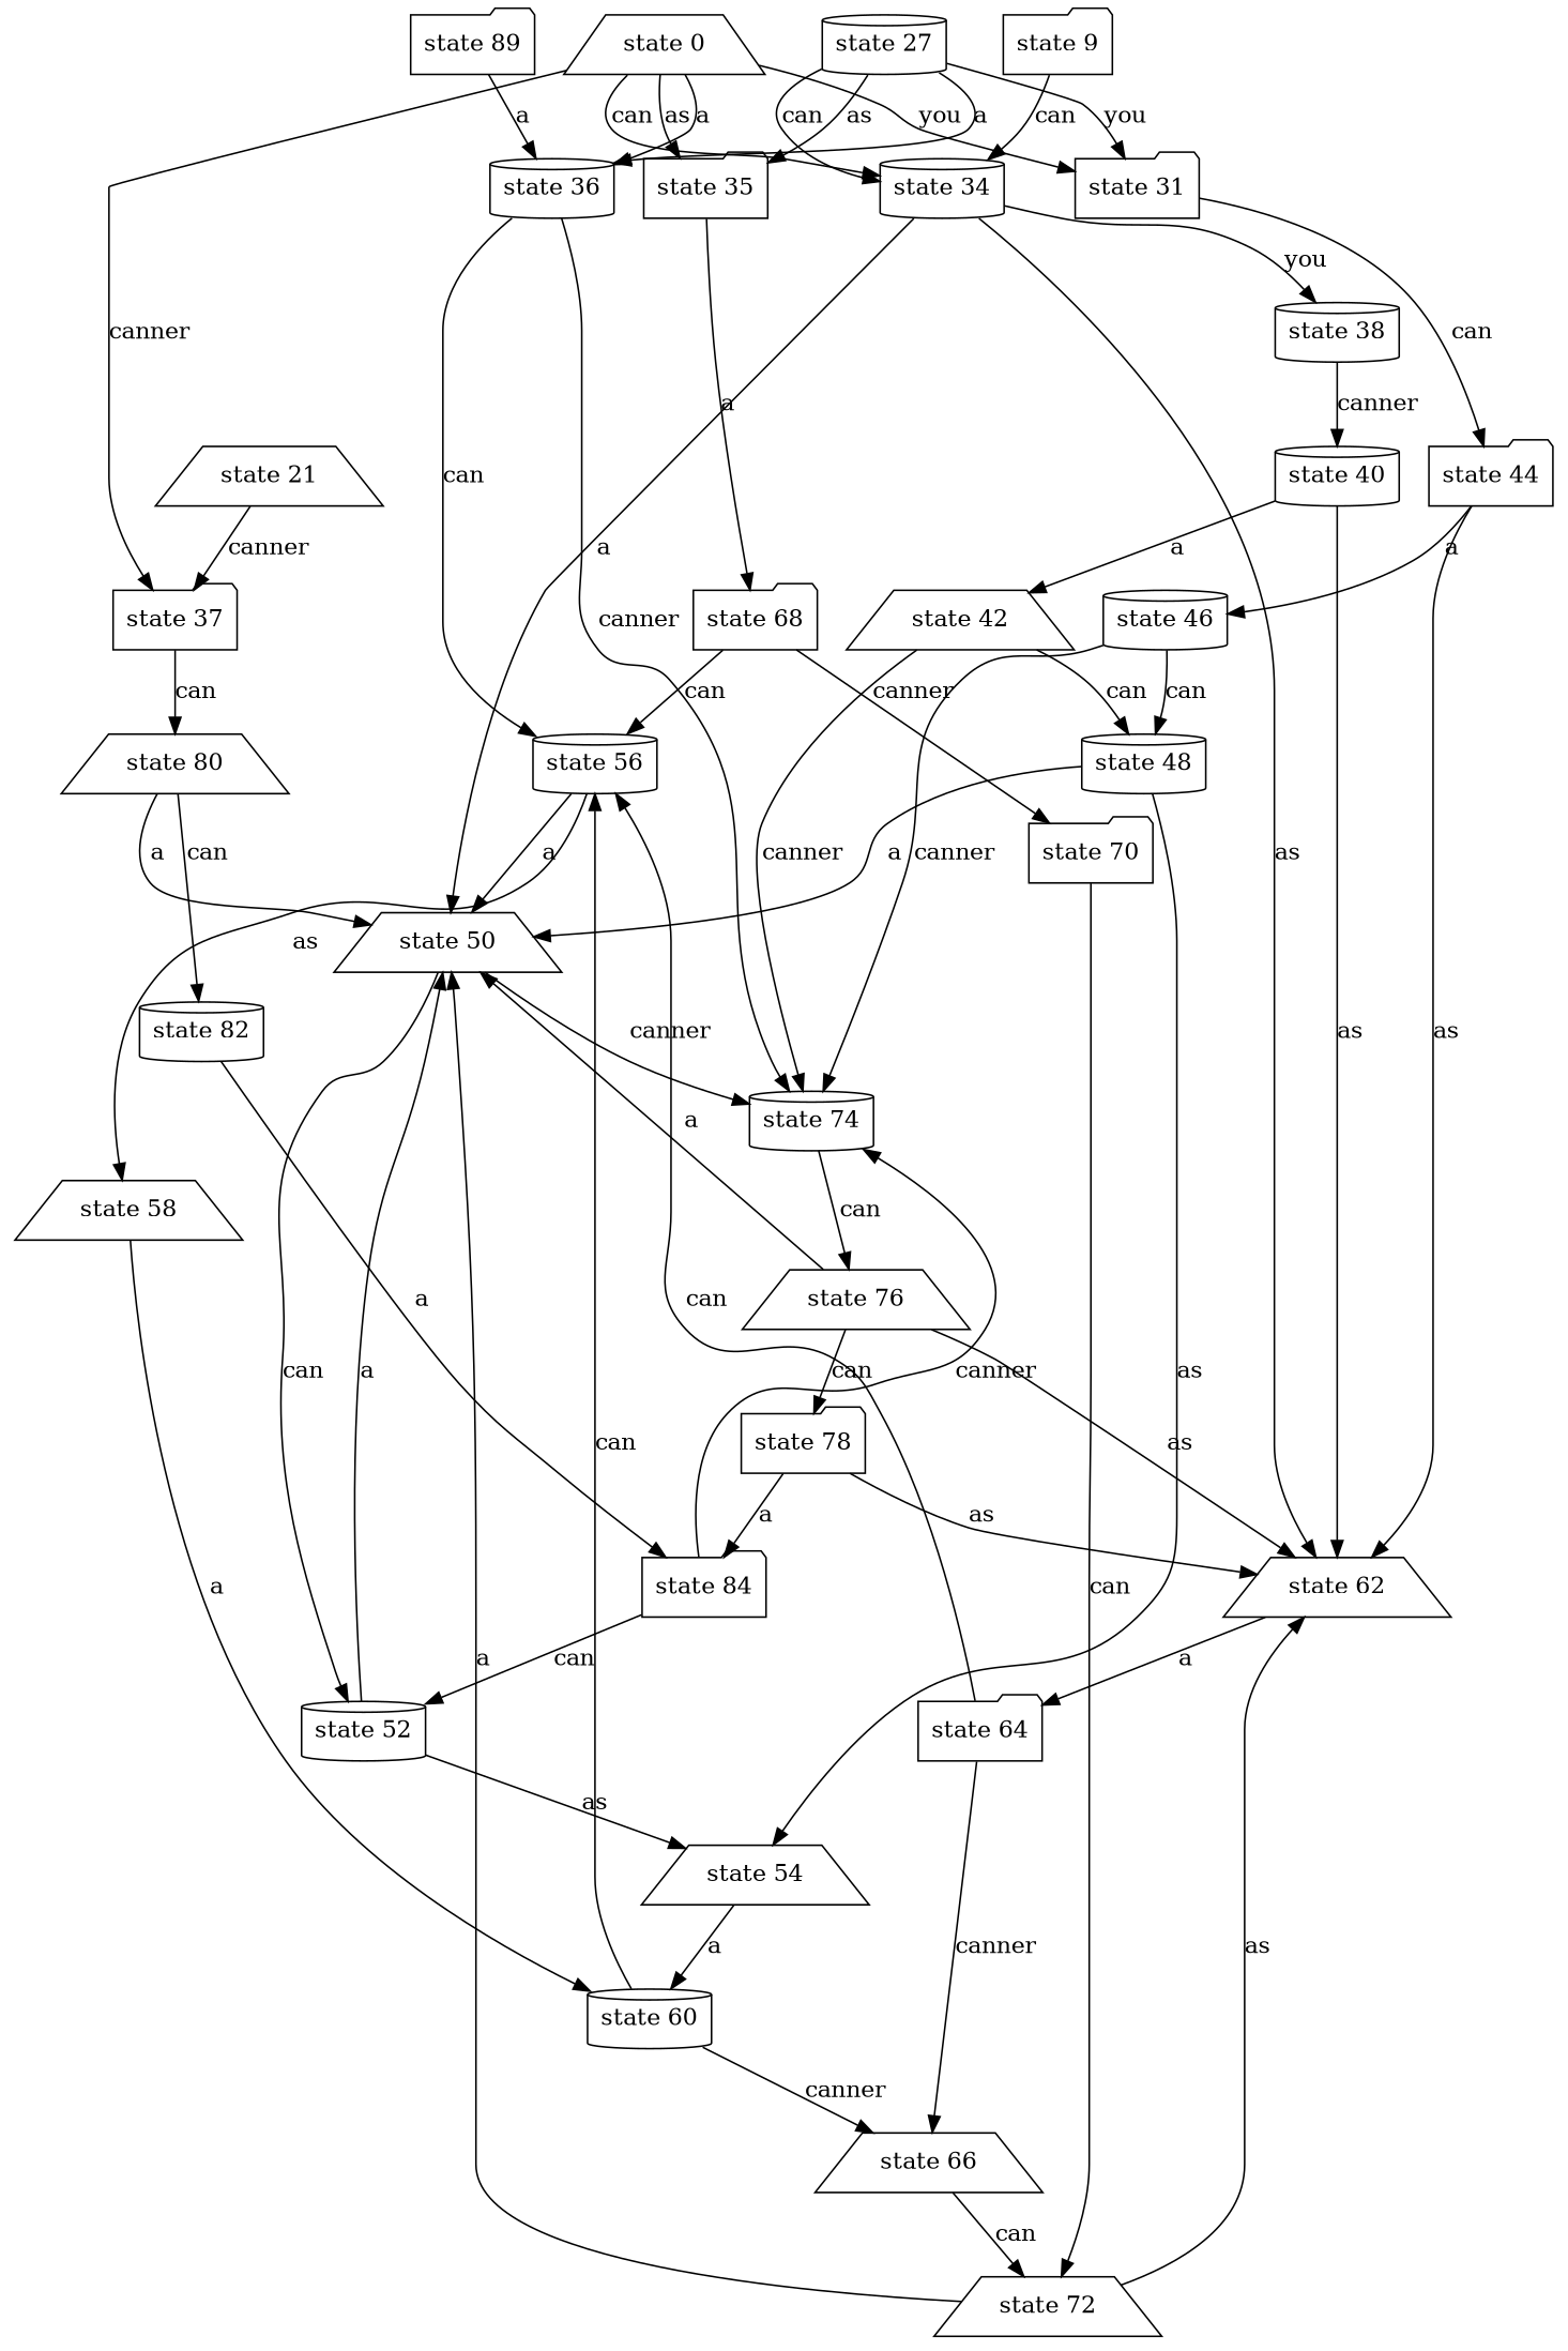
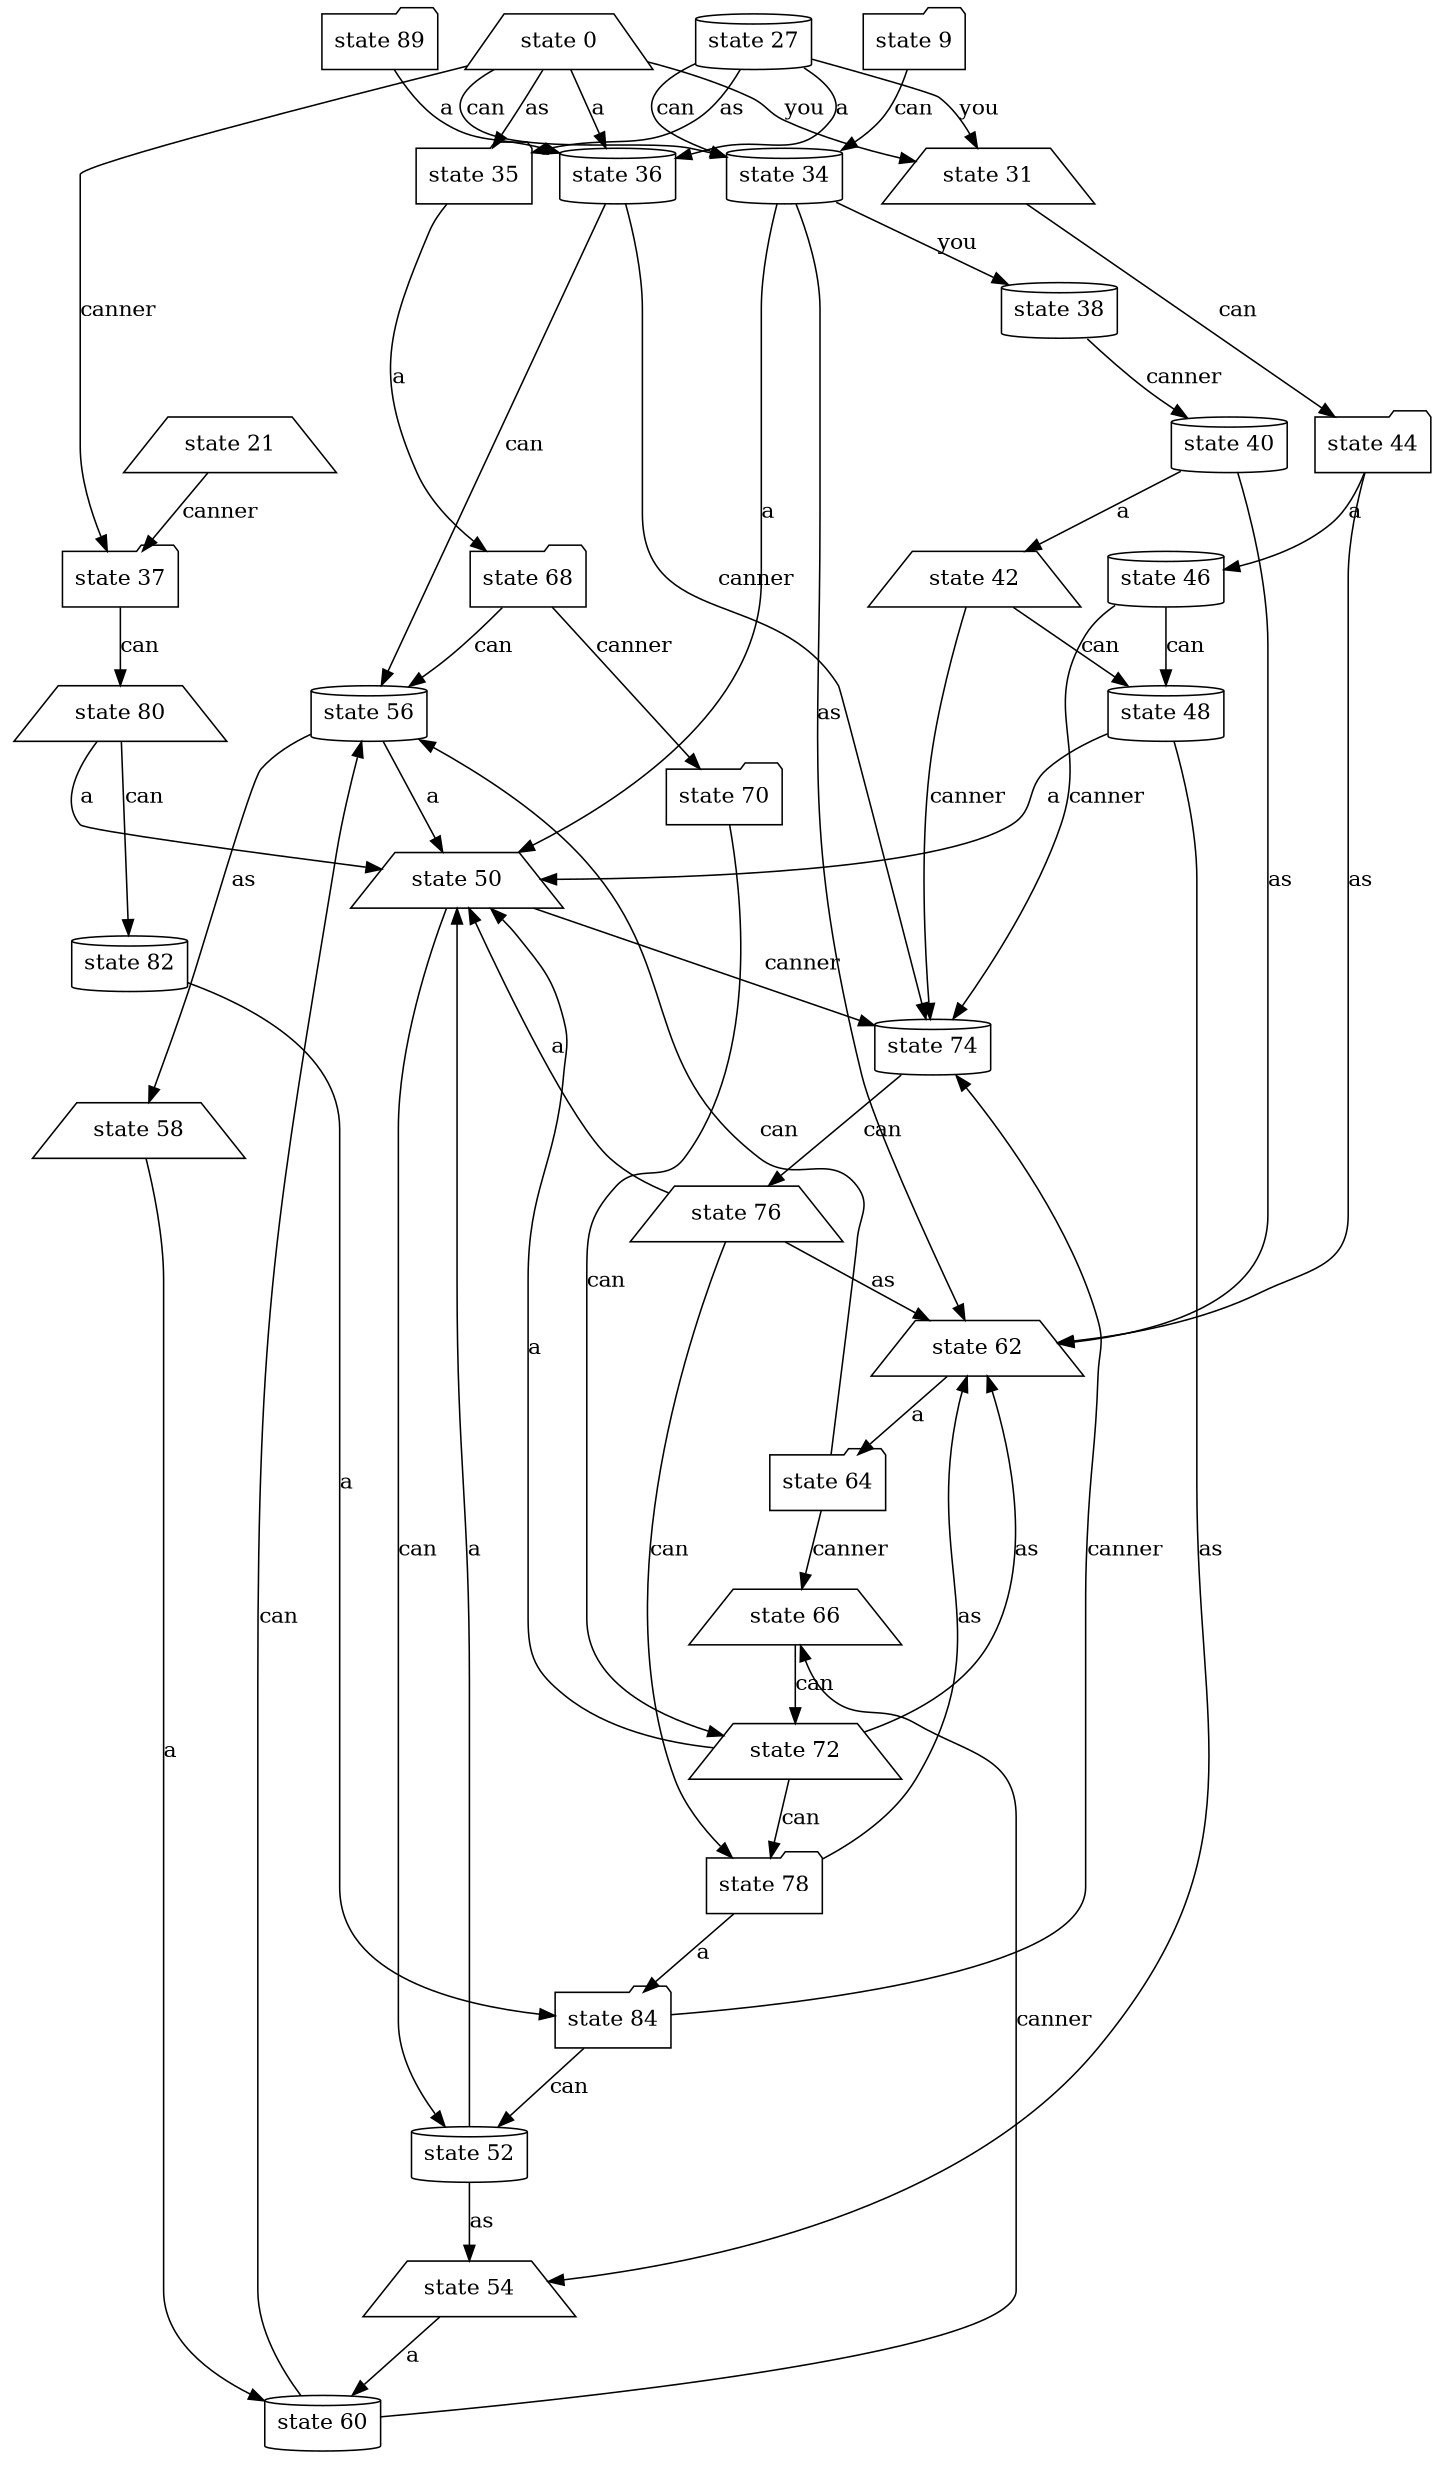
  digraph {
    node [ordering=out shape=cylinder]
    "state 56"
    "state 50" [shape=trapezium]
    "state 58" [shape=trapezium]
    "state 74"
    "state 52"
    "state 60"
    "state 76" [shape=trapezium]
    "state 54" [shape=trapezium]
    "state 66" [shape=trapezium]
    "state 78" [shape=folder]
    "state 84" [shape=folder]
    "state 62" [shape=trapezium]
    "state 64" [shape=folder]
    "state 72" [shape=trapezium]
    "state 42" [shape=trapezium]
    "state 48"
    "state 37" [shape=folder]
    "state 21" [shape=trapezium]
    "state 80" [shape=trapezium]
    "state 34"
    "state 38"
    "state 82"
    "state 40"
    "state 70" [shape=folder]
    "state 9" [shape=folder]
    "state 35" [shape=folder]
    "state 68" [shape=folder]
    "state 0" [shape=trapezium]
    "state 36"
-   "state 31" [shape=folder]
+   "state 31" [shape=trapezium]
    "state 44" [shape=folder]
    "state 46"
    n33 [label="state 89" shape=folder]
    "state 27"
    "state 56" -> "state 50" [label=a]
    "state 56" -> "state 58" [label=as]
    "state 50" -> "state 74" [label=canner]
    "state 50" -> "state 52" [label=can]
    "state 58" -> "state 60" [label=a]
    "state 74" -> "state 76" [label=can]
    "state 52" -> "state 50" [label=a]
    "state 52" -> "state 54" [label=as]
    "state 60" -> "state 56" [label=can]
    "state 60" -> "state 66" [label=canner]
    "state 76" -> "state 50" [label=a]
    "state 76" -> "state 78" [label=can]
    "state 76" -> "state 62" [label=as]
    "state 54" -> "state 60" [label=a]
    "state 66" -> "state 72" [label=can]
    "state 78" -> "state 84" [label=a]
    "state 78" -> "state 62" [label=as]
    "state 84" -> "state 74" [label=canner]
    "state 84" -> "state 52" [label=can]
    "state 62" -> "state 64" [label=a]
    "state 64" -> "state 56" [label=can]
    "state 64" -> "state 66" [label=canner]
    "state 72" -> "state 50" [label=a]
+   "state 72" -> "state 78" [label=can]
    "state 72" -> "state 62" [label=as]
    "state 42" -> "state 74" [label=canner]
    "state 42" -> "state 48" [label=can]
    "state 48" -> "state 50" [label=a]
    "state 48" -> "state 54" [label=as]
    "state 37" -> "state 80" [label=can]
    "state 21" -> "state 37" [label=canner]
    "state 80" -> "state 50" [label=a]
    "state 80" -> "state 82" [label=can]
    "state 34" -> "state 50" [label=a]
    "state 34" -> "state 62" [label=as]
    "state 34" -> "state 38" [label=you]
    "state 38" -> "state 40" [label=canner]
    "state 82" -> "state 84" [label=a]
    "state 40" -> "state 62" [label=as]
    "state 40" -> "state 42" [label=a]
    "state 70" -> "state 72" [label=can]
    "state 9" -> "state 34" [label=can]
    "state 35" -> "state 68" [label=a]
    "state 68" -> "state 56" [label=can]
    "state 68" -> "state 70" [label=canner]
    "state 0" -> "state 37" [label=canner]
    "state 0" -> "state 34" [label=can]
    "state 0" -> "state 35" [label=as]
    "state 0" -> "state 36" [label=a]
    "state 0" -> "state 31" [label=you]
    "state 36" -> "state 56" [label=can]
    "state 36" -> "state 74" [label=canner]
    "state 31" -> "state 44" [label=can]
    "state 44" -> "state 62" [label=as]
    "state 44" -> "state 46" [label=a]
    "state 46" -> "state 74" [label=canner]
    "state 46" -> "state 48" [label=can]
    n33 -> "state 36" [label=a]
    "state 27" -> "state 34" [label=can]
    "state 27" -> "state 35" [label=as]
    "state 27" -> "state 36" [label=a]
    "state 27" -> "state 31" [label=you]
  }
